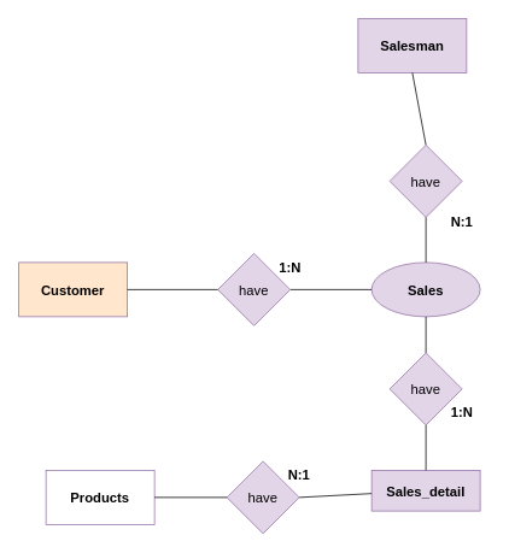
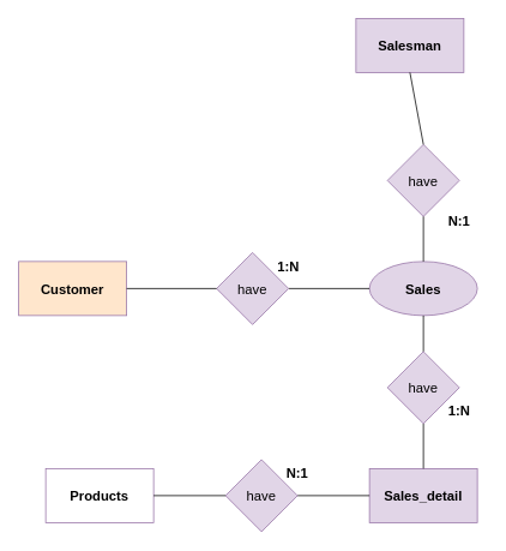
  <mxCell id="0" />
  <mxCell id="1" parent="0" />
  <mxCell id="2" value="Products" style="rounded=0;whiteSpace=wrap;html=1;fontSize=15;fontStyle=1;fillColor=#ffffff;strokeColor=#9673a6;" vertex="1" parent="1"><mxGeometry x="50" y="520" width="120" height="60" as="geometry" /></mxCell>
  <mxCell id="3" value="Customer" style="rounded=0;whiteSpace=wrap;html=1;fontSize=15;fontStyle=1;fillColor=#ffe6cc;strokeColor=#9673a6;" vertex="1" parent="1"><mxGeometry x="20" y="290" width="120" height="60" as="geometry" /></mxCell>
  <mxCell id="4" value="Salesman" style="rounded=0;whiteSpace=wrap;html=1;fontSize=15;fontStyle=1;fillColor=#e1d5e7;strokeColor=#9673a6;" vertex="1" parent="1"><mxGeometry x="395" y="20" width="120" height="60" as="geometry" /></mxCell>
- <mxCell id="5" value="Sales_detail" style="rounded=0;whiteSpace=wrap;html=1;fontSize=15;fontStyle=1;fillColor=#e1d5e7;strokeColor=#9673a6;" vertex="1" parent="1"><mxGeometry x="410" y="520" width="120" height="45" as="geometry" /></mxCell>
+ <mxCell id="5" value="Sales_detail" style="rounded=0;whiteSpace=wrap;html=1;fontSize=15;fontStyle=1;fillColor=#e1d5e7;strokeColor=#9673a6;" vertex="1" parent="1"><mxGeometry x="410" y="520" width="120" height="60" as="geometry" /></mxCell>
  <mxCell id="6" value="Sales" style="ellipse;whiteSpace=wrap;html=1;fontSize=15;fontStyle=1;fillColor=#e1d5e7;strokeColor=#9673a6;" vertex="1" parent="1"><mxGeometry x="410" y="290" width="120" height="60" as="geometry" /></mxCell>
  <mxCell id="7" value="have" style="rhombus;whiteSpace=wrap;html=1;fontSize=15;fontStyle=0;fillColor=#e1d5e7;strokeColor=#9673a6;" vertex="1" parent="1"><mxGeometry x="430" y="160" width="80" height="80" as="geometry" /></mxCell>
  <mxCell id="8" value="" style="endArrow=none;html=1;rounded=0;entryX=0.5;entryY=1;entryDx=0;entryDy=0;exitX=0.5;exitY=0;exitDx=0;exitDy=0;fontSize=15;fontStyle=0" edge="1" parent="1" source="7" target="4"><mxGeometry width="50" height="50" relative="1" as="geometry"><mxPoint x="160" y="390" as="sourcePoint" /><mxPoint x="210" y="340" as="targetPoint" /></mxGeometry></mxCell>
  <mxCell id="9" value="" style="endArrow=none;html=1;rounded=0;entryX=0.5;entryY=0;entryDx=0;entryDy=0;exitX=0.5;exitY=1;exitDx=0;exitDy=0;fontSize=15;fontStyle=0" edge="1" parent="1" source="7" target="6"><mxGeometry width="50" height="50" relative="1" as="geometry"><mxPoint x="420" y="240" as="sourcePoint" /><mxPoint x="330" y="240" as="targetPoint" /></mxGeometry></mxCell>
  <mxCell id="10" value="" style="endArrow=none;html=1;rounded=0;entryX=0;entryY=0.5;entryDx=0;entryDy=0;exitX=1;exitY=0.5;exitDx=0;exitDy=0;fontSize=15;fontStyle=0" edge="1" parent="1" source="14" target="6"><mxGeometry width="50" height="50" relative="1" as="geometry"><mxPoint x="490" y="180" as="sourcePoint" /><mxPoint x="400" y="180" as="targetPoint" /></mxGeometry></mxCell>
  <mxCell id="11" value="" style="endArrow=none;html=1;rounded=0;entryX=0.5;entryY=1;entryDx=0;entryDy=0;exitX=0.5;exitY=0;exitDx=0;exitDy=0;fontSize=15;fontStyle=0" edge="1" parent="1" source="5" target="13"><mxGeometry width="50" height="50" relative="1" as="geometry"><mxPoint x="500" y="190" as="sourcePoint" /><mxPoint x="410" y="190" as="targetPoint" /></mxGeometry></mxCell>
  <mxCell id="12" value="" style="endArrow=none;html=1;rounded=0;entryX=0.5;entryY=1;entryDx=0;entryDy=0;exitX=0.5;exitY=0;exitDx=0;exitDy=0;fontSize=15;fontStyle=0" edge="1" parent="1" source="13" target="6"><mxGeometry width="50" height="50" relative="1" as="geometry"><mxPoint x="510" y="200" as="sourcePoint" /><mxPoint x="420" y="200" as="targetPoint" /></mxGeometry></mxCell>
  <mxCell id="13" value="have" style="rhombus;whiteSpace=wrap;html=1;fontSize=15;fontStyle=0;fillColor=#e1d5e7;strokeColor=#9673a6;" vertex="1" parent="1"><mxGeometry x="430" y="390" width="80" height="80" as="geometry" /></mxCell>
  <mxCell id="14" value="have" style="rhombus;whiteSpace=wrap;html=1;fontSize=15;fontStyle=0;fillColor=#e1d5e7;strokeColor=#9673a6;" vertex="1" parent="1"><mxGeometry x="240" y="280" width="80" height="80" as="geometry" /></mxCell>
  <mxCell id="15" value="" style="endArrow=none;html=1;rounded=0;exitX=1;exitY=0.5;exitDx=0;exitDy=0;fontSize=15;fontStyle=0" edge="1" parent="1" source="20" target="5"><mxGeometry width="50" height="50" relative="1" as="geometry"><mxPoint x="220" y="470" as="sourcePoint" /><mxPoint x="160" y="440" as="targetPoint" /></mxGeometry></mxCell>
  <mxCell id="16" value="" style="endArrow=none;html=1;rounded=0;entryX=0;entryY=0.5;entryDx=0;entryDy=0;exitX=1;exitY=0.5;exitDx=0;exitDy=0;fontSize=15;fontStyle=0" edge="1" parent="1" source="3" target="14"><mxGeometry width="50" height="50" relative="1" as="geometry"><mxPoint x="340" y="340" as="sourcePoint" /><mxPoint x="430" y="340" as="targetPoint" /></mxGeometry></mxCell>
  <mxCell id="17" value="1:N" style="text;html=1;strokeColor=none;fillColor=none;align=center;verticalAlign=middle;whiteSpace=wrap;rounded=0;fontSize=15;fontStyle=1" vertex="1" parent="1"><mxGeometry x="290" y="280" width="60" height="30" as="geometry" /></mxCell>
  <mxCell id="18" value="N:1" style="text;html=1;strokeColor=none;fillColor=none;align=center;verticalAlign=middle;whiteSpace=wrap;rounded=0;fontSize=15;fontStyle=1" vertex="1" parent="1"><mxGeometry x="480" y="230" width="60" height="30" as="geometry" /></mxCell>
  <mxCell id="19" value="1:N" style="text;html=1;strokeColor=none;fillColor=none;align=center;verticalAlign=middle;whiteSpace=wrap;rounded=0;fontSize=15;fontStyle=1" vertex="1" parent="1"><mxGeometry x="480" y="440" width="60" height="30" as="geometry" /></mxCell>
  <mxCell id="20" value="have" style="rhombus;whiteSpace=wrap;html=1;fontSize=15;fontStyle=0;fillColor=#e1d5e7;strokeColor=#9673a6;" vertex="1" parent="1"><mxGeometry x="250" y="510" width="80" height="80" as="geometry" /></mxCell>
  <mxCell id="21" value="" style="endArrow=none;html=1;rounded=0;exitX=0;exitY=0.5;exitDx=0;exitDy=0;entryX=1;entryY=0.5;entryDx=0;entryDy=0;fontSize=15;fontStyle=0" edge="1" parent="1" source="20" target="2"><mxGeometry width="50" height="50" relative="1" as="geometry"><mxPoint x="230" y="480" as="sourcePoint" /><mxPoint x="170" y="450" as="targetPoint" /></mxGeometry></mxCell>
  <mxCell id="22" value="N:1" style="text;html=1;strokeColor=none;fillColor=none;align=center;verticalAlign=middle;whiteSpace=wrap;rounded=0;fontSize=15;fontStyle=1" vertex="1" parent="1"><mxGeometry x="300" y="510" width="60" height="30" as="geometry" /></mxCell>
